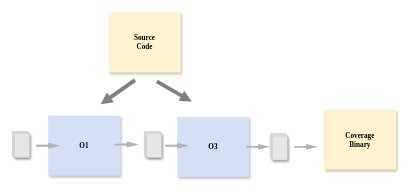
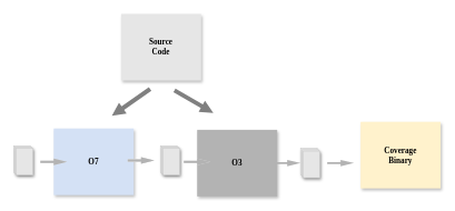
  <mxCell id="0" />
  <mxCell id="1" parent="0" />
  <mxCell id="2" value="&lt;b style=&quot;font-size: 12px;&quot;&gt;Coverage &lt;br&gt;Binary&lt;/b&gt;" style="rounded=0;whiteSpace=wrap;html=1;fontFamily=Lucida Console;fontSize=6;strokeColor=none;fillColor=#FFF2CC;shadow=1;" vertex="1" parent="1"><mxGeometry x="540" y="182" width="120" height="100" as="geometry" /></mxCell>
  <mxCell id="3" value="" style="html=1;shadow=0;dashed=0;align=center;verticalAlign=middle;shape=mxgraph.arrows2.arrow;dy=0.67;dx=20;notch=0;fontFamily=Lucida Console;fontSize=6;strokeColor=none;fillColor=#E6E6E6;rotation=0;" vertex="1" parent="1"><mxGeometry x="60" y="237" width="40" height="10" as="geometry" /></mxCell>
  <mxCell id="4" value="" style="rounded=0;whiteSpace=wrap;html=1;fontFamily=Lucida Console;fontSize=6;strokeColor=#CCCCCC;fillColor=#E6E6E6;shadow=1;" vertex="1" parent="1"><mxGeometry x="20" y="218" width="25" height="40" as="geometry" /></mxCell>
  <mxCell id="5" value="" style="rounded=0;whiteSpace=wrap;html=1;fontFamily=Lucida Console;fontSize=6;strokeColor=#CCCCCC;fillColor=#E6E6E6;shadow=1;" vertex="1" parent="1"><mxGeometry x="22" y="220" width="25" height="40" as="geometry" /></mxCell>
  <mxCell id="6" value="" style="rounded=0;whiteSpace=wrap;html=1;fontFamily=Lucida Console;fontSize=6;strokeColor=#CCCCCC;fillColor=#E6E6E6;shadow=1;" vertex="1" parent="1"><mxGeometry x="24" y="222" width="25" height="40" as="geometry" /></mxCell>
- <mxCell id="7" value="&lt;b style=&quot;font-size: 12px;&quot;&gt;O1&lt;/b&gt;" style="rounded=0;whiteSpace=wrap;html=1;fontFamily=Lucida Console;fontSize=6;strokeColor=none;fillColor=#D4E1F5;shadow=1;" vertex="1" parent="1"><mxGeometry x="80" y="192" width="120" height="100" as="geometry" /></mxCell>
- <mxCell id="8" value="&lt;b style=&quot;font-size: 12px;&quot;&gt;Source&lt;br&gt;Code&lt;br&gt;&lt;/b&gt;" style="rounded=0;whiteSpace=wrap;html=1;fontFamily=Lucida Console;fontSize=6;strokeColor=none;fillColor=#fff2cc;shadow=1;" vertex="1" parent="1"><mxGeometry x="181" y="20" width="120" height="100" as="geometry" /></mxCell>
+ <mxCell id="7" value="&lt;b style=&quot;font-size: 12px;&quot;&gt;O7&lt;/b&gt;" style="rounded=0;whiteSpace=wrap;html=1;fontFamily=Lucida Console;fontSize=6;strokeColor=none;fillColor=#D4E1F5;shadow=1;" vertex="1" parent="1"><mxGeometry x="80" y="192" width="120" height="100" as="geometry" /></mxCell>
+ <mxCell id="8" value="&lt;b style=&quot;font-size: 12px;&quot;&gt;Source&lt;br&gt;Code&lt;br&gt;&lt;/b&gt;" style="rounded=0;whiteSpace=wrap;html=1;fontFamily=Lucida Console;fontSize=6;strokeColor=none;fillColor=#E6E6E6;shadow=1;" vertex="1" parent="1"><mxGeometry x="181" y="20" width="120" height="100" as="geometry" /></mxCell>
  <mxCell id="9" value="" style="html=1;shadow=0;dashed=0;align=center;verticalAlign=middle;shape=mxgraph.arrows2.arrow;dy=0.67;dx=20;notch=0;fontFamily=Lucida Console;fontSize=6;strokeColor=none;fillColor=#E6E6E6;rotation=0;" vertex="1" parent="1"><mxGeometry x="190.9" y="235" width="40" height="10" as="geometry" /></mxCell>
  <mxCell id="10" value="" style="rounded=0;whiteSpace=wrap;html=1;fontFamily=Lucida Console;fontSize=6;strokeColor=#CCCCCC;fillColor=#E6E6E6;shadow=1;" vertex="1" parent="1"><mxGeometry x="240" y="218" width="25" height="40" as="geometry" /></mxCell>
  <mxCell id="11" value="" style="rounded=0;whiteSpace=wrap;html=1;fontFamily=Lucida Console;fontSize=6;strokeColor=#CCCCCC;fillColor=#E6E6E6;shadow=1;" vertex="1" parent="1"><mxGeometry x="242" y="220" width="25" height="40" as="geometry" /></mxCell>
  <mxCell id="12" value="" style="rounded=0;whiteSpace=wrap;html=1;fontFamily=Lucida Console;fontSize=6;strokeColor=#CCCCCC;fillColor=#E6E6E6;shadow=1;" vertex="1" parent="1"><mxGeometry x="244" y="222" width="25" height="40" as="geometry" /></mxCell>
  <mxCell id="13" value="" style="rounded=0;whiteSpace=wrap;html=1;fontFamily=Lucida Console;fontSize=6;strokeColor=#CCCCCC;fillColor=#E6E6E6;shadow=1;" vertex="1" parent="1"><mxGeometry x="450" y="222" width="25" height="40" as="geometry" /></mxCell>
  <mxCell id="14" value="" style="rounded=0;whiteSpace=wrap;html=1;fontFamily=Lucida Console;fontSize=6;strokeColor=#CCCCCC;fillColor=#E6E6E6;shadow=1;" vertex="1" parent="1"><mxGeometry x="452" y="224" width="25" height="40" as="geometry" /></mxCell>
  <mxCell id="15" value="" style="rounded=0;whiteSpace=wrap;html=1;fontFamily=Lucida Console;fontSize=6;strokeColor=#CCCCCC;fillColor=#E6E6E6;shadow=1;" vertex="1" parent="1"><mxGeometry x="454" y="226" width="25" height="40" as="geometry" /></mxCell>
- <mxCell id="16" value="&lt;b style=&quot;font-size: 12px;&quot;&gt;O3&lt;/b&gt;" style="rounded=0;whiteSpace=wrap;html=1;fontFamily=Lucida Console;fontSize=6;strokeColor=none;fillColor=#D4E1F5;shadow=1;" vertex="1" parent="1"><mxGeometry x="295" y="194" width="120" height="100" as="geometry" /></mxCell>
+ <mxCell id="16" value="&lt;b style=&quot;font-size: 12px;&quot;&gt;O3&lt;/b&gt;" style="rounded=0;whiteSpace=wrap;html=1;fontFamily=Lucida Console;fontSize=6;strokeColor=none;fillColor=#b3b3b3;shadow=1;" vertex="1" parent="1"><mxGeometry x="295" y="194" width="120" height="100" as="geometry" /></mxCell>
  <mxCell id="17" value="" style="html=1;shadow=0;dashed=0;align=center;verticalAlign=middle;shape=mxgraph.arrows2.arrow;dy=0.67;dx=20;notch=0;fontFamily=Lucida Console;fontSize=6;strokeColor=none;fillColor=#B3B3B3;rotation=0;" vertex="1" parent="1"><mxGeometry x="490" y="239" width="40" height="10" as="geometry" /></mxCell>
  <mxCell id="18" value="" style="html=1;shadow=0;dashed=0;align=center;verticalAlign=middle;shape=mxgraph.arrows2.arrow;dy=0.67;dx=20;notch=0;fontFamily=Lucida Console;fontSize=6;strokeColor=none;fillColor=#808080;rotation=-215;direction=east;" vertex="1" parent="1"><mxGeometry x="160.9" y="142.87" width="70" height="20" as="geometry" /></mxCell>
  <mxCell id="19" value="" style="html=1;shadow=0;dashed=0;align=center;verticalAlign=middle;shape=mxgraph.arrows2.arrow;dy=0.67;dx=20;notch=0;fontFamily=Lucida Console;fontSize=6;strokeColor=none;fillColor=#808080;rotation=120;direction=north;" vertex="1" parent="1"><mxGeometry x="280.64" y="118.08" width="19" height="67.44" as="geometry" /></mxCell>
  <mxCell id="20" value="" style="html=1;shadow=0;dashed=0;align=center;verticalAlign=middle;shape=mxgraph.arrows2.arrow;dy=0.67;dx=20;notch=0;fontFamily=Lucida Console;fontSize=6;strokeColor=none;fillColor=#E6E6E6;rotation=0;" vertex="1" parent="1"><mxGeometry x="275" y="237" width="40" height="10" as="geometry" /></mxCell>
  <mxCell id="21" value="" style="html=1;shadow=0;dashed=0;align=center;verticalAlign=middle;shape=mxgraph.arrows2.arrow;dy=0.67;dx=20;notch=0;fontFamily=Lucida Console;fontSize=6;strokeColor=none;fillColor=#E6E6E6;rotation=0;" vertex="1" parent="1"><mxGeometry x="60" y="237" width="40" height="10" as="geometry" /></mxCell>
  <mxCell id="22" value="" style="html=1;shadow=0;dashed=0;align=center;verticalAlign=middle;shape=mxgraph.arrows2.arrow;dy=0.67;dx=20;notch=0;fontFamily=Lucida Console;fontSize=6;strokeColor=none;fillColor=#E6E6E6;rotation=0;" vertex="1" parent="1"><mxGeometry x="190.9" y="235" width="40" height="10" as="geometry" /></mxCell>
  <mxCell id="23" value="" style="html=1;shadow=0;dashed=0;align=center;verticalAlign=middle;shape=mxgraph.arrows2.arrow;dy=0.67;dx=20;notch=0;fontFamily=Lucida Console;fontSize=6;strokeColor=none;fillColor=#B3B3B3;rotation=0;" vertex="1" parent="1"><mxGeometry x="60" y="237" width="40" height="10" as="geometry" /></mxCell>
  <mxCell id="24" value="" style="html=1;shadow=0;dashed=0;align=center;verticalAlign=middle;shape=mxgraph.arrows2.arrow;dy=0.67;dx=20;notch=0;fontFamily=Lucida Console;fontSize=6;strokeColor=none;fillColor=#B3B3B3;rotation=0;" vertex="1" parent="1"><mxGeometry x="190.9" y="235" width="40" height="10" as="geometry" /></mxCell>
  <mxCell id="25" value="" style="html=1;shadow=0;dashed=0;align=center;verticalAlign=middle;shape=mxgraph.arrows2.arrow;dy=0.67;dx=20;notch=0;fontFamily=Lucida Console;fontSize=6;strokeColor=none;fillColor=#B3B3B3;rotation=0;" vertex="1" parent="1"><mxGeometry x="410" y="239" width="40" height="10" as="geometry" /></mxCell>
  <mxCell id="26" value="" style="html=1;shadow=0;dashed=0;align=center;verticalAlign=middle;shape=mxgraph.arrows2.arrow;dy=0.67;dx=20;notch=0;fontFamily=Lucida Console;fontSize=6;strokeColor=none;fillColor=#B3B3B3;rotation=0;" vertex="1" parent="1"><mxGeometry x="275" y="237" width="40" height="10" as="geometry" /></mxCell>
